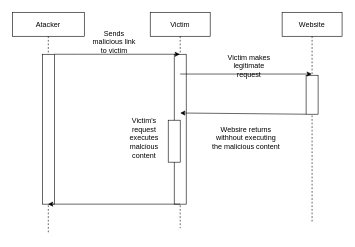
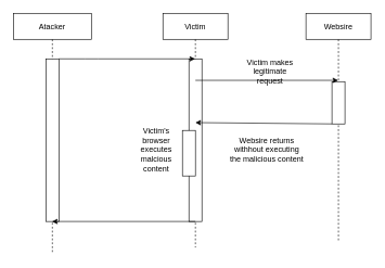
  <mxCell id="0" />
  <mxCell id="1" parent="0" />
  <mxCell id="2" value="Atacker" style="shape=umlLifeline;perimeter=lifelinePerimeter;container=1;collapsible=0;recursiveResize=0;rounded=0;shadow=0;strokeWidth=1;" parent="1" vertex="1"><mxGeometry x="20" y="20" width="120" height="370" as="geometry" /></mxCell>
  <mxCell id="3" value="" style="rounded=0;whiteSpace=wrap;html=1;" parent="2" vertex="1"><mxGeometry x="50" y="70" width="20" height="250" as="geometry" /></mxCell>
- <mxCell id="4" value="Website" style="shape=umlLifeline;perimeter=lifelinePerimeter;container=1;collapsible=0;recursiveResize=0;rounded=0;shadow=0;strokeWidth=1;" parent="1" vertex="1"><mxGeometry x="470" y="20" width="100" height="350" as="geometry" /></mxCell>
+ <mxCell id="4" value="Websire" style="shape=umlLifeline;perimeter=lifelinePerimeter;container=1;collapsible=0;recursiveResize=0;rounded=0;shadow=0;strokeWidth=1;" parent="1" vertex="1"><mxGeometry x="470" y="20" width="100" height="350" as="geometry" /></mxCell>
  <mxCell id="5" value="" style="rounded=0;whiteSpace=wrap;html=1;" vertex="1" parent="4"><mxGeometry x="40" y="105" width="20" height="65" as="geometry" /></mxCell>
  <mxCell id="6" value="Victim" style="shape=umlLifeline;perimeter=lifelinePerimeter;container=1;collapsible=0;recursiveResize=0;rounded=0;shadow=0;strokeWidth=1;" parent="1" vertex="1"><mxGeometry x="250" y="20" width="100" height="360" as="geometry" /></mxCell>
  <mxCell id="7" value="" style="rounded=0;whiteSpace=wrap;html=1;" parent="6" vertex="1"><mxGeometry x="40" y="70" width="20" height="250" as="geometry" /></mxCell>
  <mxCell id="8" value="" style="rounded=0;whiteSpace=wrap;html=1;" vertex="1" parent="6"><mxGeometry x="30" y="180" width="20" height="70" as="geometry" /></mxCell>
  <mxCell id="9" value="" style="endArrow=classic;html=1;exitX=1;exitY=0;exitDx=0;exitDy=0;" parent="1" source="3" target="6" edge="1"><mxGeometry width="50" height="50" relative="1" as="geometry"><mxPoint x="300" y="540" as="sourcePoint" /><mxPoint x="350" y="490" as="targetPoint" /><Array as="points"><mxPoint x="140" y="90" /></Array></mxGeometry></mxCell>
- <mxCell id="10" value="Sends malicious link to victim" style="text;html=1;strokeColor=none;fillColor=none;align=center;verticalAlign=middle;whiteSpace=wrap;rounded=0;" parent="1" vertex="1"><mxGeometry x="150" y="60" width="80" height="20" as="geometry" /></mxCell>
  <mxCell id="11" value="" style="endArrow=classic;html=1;" edge="1" parent="1" target="4"><mxGeometry width="50" height="50" relative="1" as="geometry"><mxPoint x="300" y="123" as="sourcePoint" /><mxPoint x="450" y="320" as="targetPoint" /></mxGeometry></mxCell>
  <mxCell id="12" value="Victim makes legitimate request" style="text;html=1;strokeColor=none;fillColor=none;align=center;verticalAlign=middle;whiteSpace=wrap;rounded=0;" vertex="1" parent="1"><mxGeometry x="370" y="100" width="90" height="20" as="geometry" /></mxCell>
  <mxCell id="13" value="" style="endArrow=classic;html=1;exitX=0;exitY=1;exitDx=0;exitDy=0;" edge="1" parent="1" source="5"><mxGeometry width="50" height="50" relative="1" as="geometry"><mxPoint x="400" y="350" as="sourcePoint" /><mxPoint x="300" y="188" as="targetPoint" /></mxGeometry></mxCell>
  <mxCell id="14" value="Websire returns withhout executing the malicious content" style="text;html=1;strokeColor=none;fillColor=none;align=center;verticalAlign=middle;whiteSpace=wrap;rounded=0;" vertex="1" parent="1"><mxGeometry x="350" y="220" width="120" height="20" as="geometry" /></mxCell>
- <mxCell id="15" value="Victim's request executes malcious content" style="text;html=1;strokeColor=none;fillColor=none;align=center;verticalAlign=middle;whiteSpace=wrap;rounded=0;" vertex="1" parent="1"><mxGeometry x="220" y="220" width="40" height="20" as="geometry" /></mxCell>
+ <mxCell id="15" value="Victim's browser executes malcious content" style="text;html=1;strokeColor=none;fillColor=none;align=center;verticalAlign=middle;whiteSpace=wrap;rounded=0;" vertex="1" parent="1"><mxGeometry x="220" y="220" width="40" height="20" as="geometry" /></mxCell>
  <mxCell id="16" value="" style="endArrow=classic;html=1;exitX=0.5;exitY=1;exitDx=0;exitDy=0;" edge="1" parent="1" source="7" target="2"><mxGeometry width="50" height="50" relative="1" as="geometry"><mxPoint x="430" y="280" as="sourcePoint" /><mxPoint x="480" y="230" as="targetPoint" /></mxGeometry></mxCell>
